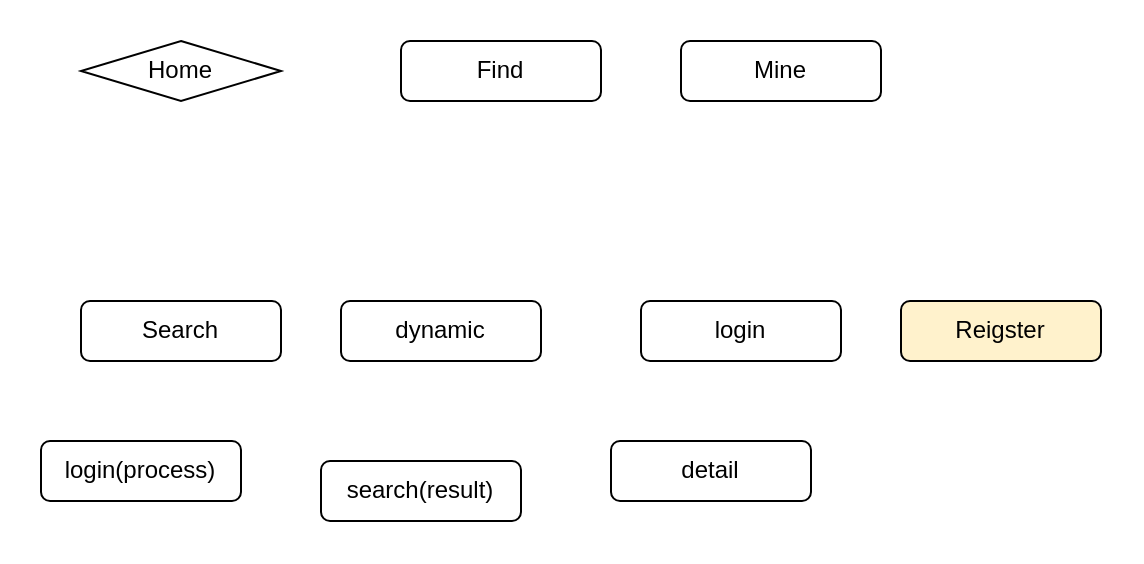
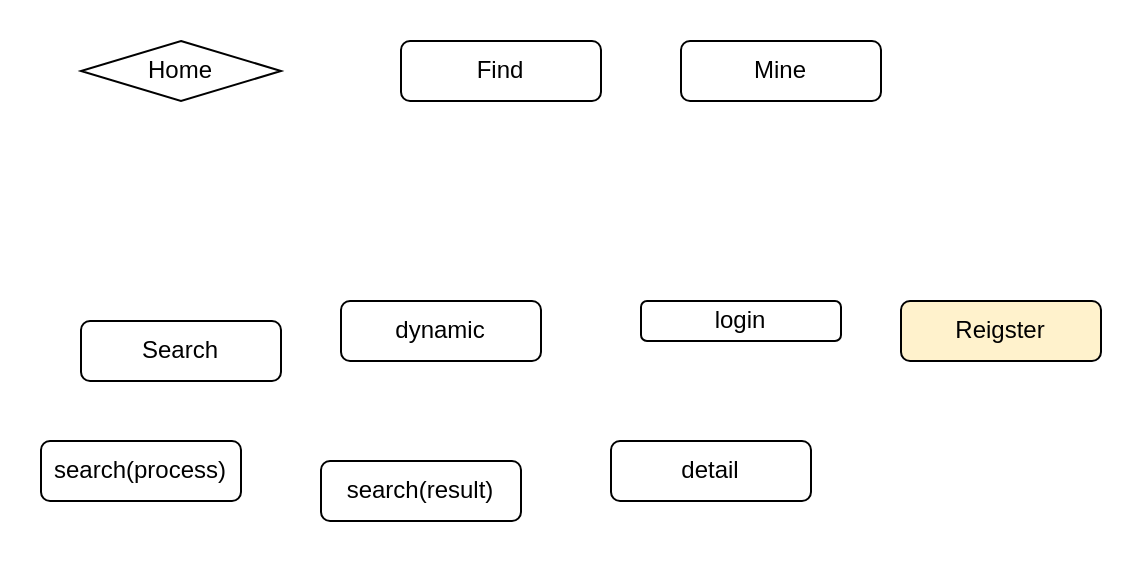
  <mxCell id="0" />
  <mxCell id="1" parent="0" />
  <mxCell id="2" value="Home" style="rhombus;whiteSpace=wrap;html=1;" vertex="1" parent="1"><mxGeometry x="40" y="20" width="100" height="30" as="geometry" /></mxCell>
  <mxCell id="3" value="Find" style="rounded=1;whiteSpace=wrap;html=1;" vertex="1" parent="1"><mxGeometry x="200" y="20" width="100" height="30" as="geometry" /></mxCell>
  <mxCell id="4" value="Mine" style="rounded=1;whiteSpace=wrap;html=1;" vertex="1" parent="1"><mxGeometry x="340" y="20" width="100" height="30" as="geometry" /></mxCell>
- <mxCell id="5" value="Search" style="rounded=1;whiteSpace=wrap;html=1;" vertex="1" parent="1"><mxGeometry x="40" y="150" width="100" height="30" as="geometry" /></mxCell>
+ <mxCell id="5" value="Search" style="rounded=1;whiteSpace=wrap;html=1;" vertex="1" parent="1"><mxGeometry x="40" y="160" width="100" height="30" as="geometry" /></mxCell>
  <mxCell id="6" value="dynamic" style="rounded=1;whiteSpace=wrap;html=1;" vertex="1" parent="1"><mxGeometry x="170" y="150" width="100" height="30" as="geometry" /></mxCell>
- <mxCell id="7" value="login" style="rounded=1;whiteSpace=wrap;html=1;" vertex="1" parent="1"><mxGeometry x="320" y="150" width="100" height="30" as="geometry" /></mxCell>
+ <mxCell id="7" value="login" style="rounded=1;whiteSpace=wrap;html=1;" vertex="1" parent="1"><mxGeometry x="320" y="150" width="100" height="20" as="geometry" /></mxCell>
  <mxCell id="8" value="Reigster" style="rounded=1;whiteSpace=wrap;html=1;fillColor=#fff2cc;" vertex="1" parent="1"><mxGeometry x="450" y="150" width="100" height="30" as="geometry" /></mxCell>
- <mxCell id="9" value="login(process)" style="rounded=1;whiteSpace=wrap;html=1;" vertex="1" parent="1"><mxGeometry x="20" y="220" width="100" height="30" as="geometry" /></mxCell>
+ <mxCell id="9" value="search(process)" style="rounded=1;whiteSpace=wrap;html=1;" vertex="1" parent="1"><mxGeometry x="20" y="220" width="100" height="30" as="geometry" /></mxCell>
  <mxCell id="10" value="search(result)" style="rounded=1;whiteSpace=wrap;html=1;" vertex="1" parent="1"><mxGeometry x="160" y="230" width="100" height="30" as="geometry" /></mxCell>
  <mxCell id="11" value="detail" style="rounded=1;whiteSpace=wrap;html=1;" vertex="1" parent="1"><mxGeometry x="305" y="220" width="100" height="30" as="geometry" /></mxCell>
